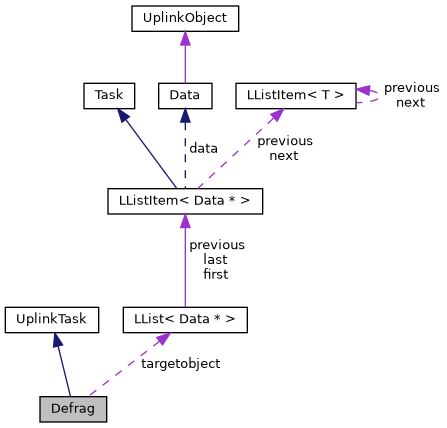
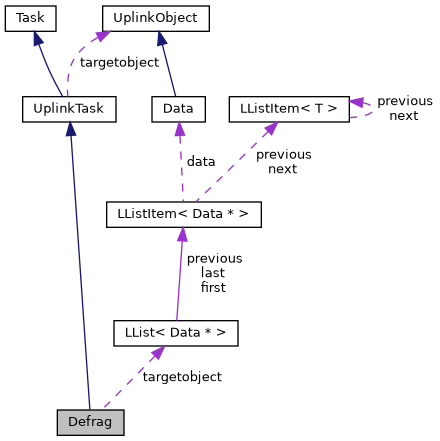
  digraph {
    node [color=black fillcolor=white fontname=Helvetica fontsize=10 shape=record style=filled]
    edge [color=darkorchid3 dir=back fontname=Helvetica fontsize=10 labelfontname=Helvetica labelfontsize=10 style=dashed]
    n1 [fillcolor=grey75 fontcolor=black height=0.2 label=Defrag width=0.4]
    n2 [height=0.2 label=UplinkTask width=0.4]
    n3 [height=0.2 label=Task width=0.4]
    n4 [height=0.2 label=UplinkObject width=0.4]
    n5 [height=0.2 label=Data width=0.4]
    n6 [height=0.2 label="LListItem\< Data * \>" width=0.4]
    n7 [height=0.2 label="LList\< Data * \>" width=0.4]
    n8 [height=0.2 label="LListItem\< T \>" width=0.4]
    n2 -> n1 [color=midnightblue style=solid]
-   n3 -> n6 [color=midnightblue style=solid]
-   n4 -> n5 [style=solid]
-   n5 -> n6 [color=midnightblue label=" data"]
+   n3 -> n2 [color=midnightblue style=solid]
+   n4 -> n2 [label=" targetobject"]
+   n4 -> n5 [color=midnightblue style=solid]
+   n5 -> n6 [label=" data"]
    n6 -> n7 [label=" previous\nlast\nfirst" style=solid]
    n7 -> n1 [label=" targetobject"]
    n8 -> n6 [label=" previous\nnext"]
    n8 -> n8 [label=" previous\nnext"]
  }
